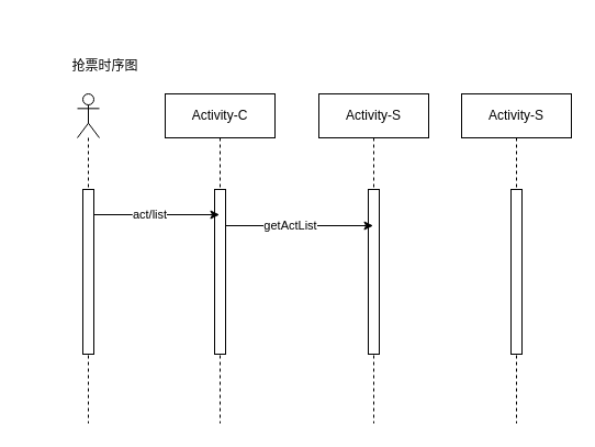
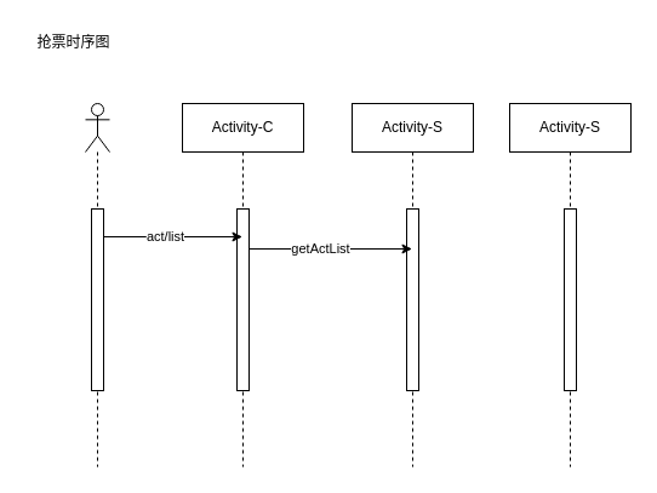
  <mxCell id="0" />
  <mxCell id="1" parent="0" />
  <mxCell id="2" value="" style="shape=umlLifeline;perimeter=lifelinePerimeter;whiteSpace=wrap;html=1;container=1;dropTarget=0;collapsible=0;recursiveResize=0;outlineConnect=0;portConstraint=eastwest;newEdgeStyle={&quot;edgeStyle&quot;:&quot;elbowEdgeStyle&quot;,&quot;elbow&quot;:&quot;vertical&quot;,&quot;curved&quot;:0,&quot;rounded&quot;:0};participant=umlActor;" vertex="1" parent="1"><mxGeometry x="70" y="85" width="20" height="300" as="geometry" /></mxCell>
  <mxCell id="3" value="" style="html=1;points=[];perimeter=orthogonalPerimeter;outlineConnect=0;targetShapes=umlLifeline;portConstraint=eastwest;newEdgeStyle={&quot;edgeStyle&quot;:&quot;elbowEdgeStyle&quot;,&quot;elbow&quot;:&quot;vertical&quot;,&quot;curved&quot;:0,&quot;rounded&quot;:0};" vertex="1" parent="2"><mxGeometry x="5" y="87" width="10" height="150" as="geometry" /></mxCell>
  <mxCell id="4" value="Activity-C" style="shape=umlLifeline;perimeter=lifelinePerimeter;whiteSpace=wrap;html=1;container=1;dropTarget=0;collapsible=0;recursiveResize=0;outlineConnect=0;portConstraint=eastwest;newEdgeStyle={&quot;edgeStyle&quot;:&quot;elbowEdgeStyle&quot;,&quot;elbow&quot;:&quot;vertical&quot;,&quot;curved&quot;:0,&quot;rounded&quot;:0};" vertex="1" parent="1"><mxGeometry x="150" y="85" width="100" height="300" as="geometry" /></mxCell>
  <mxCell id="5" value="" style="html=1;points=[];perimeter=orthogonalPerimeter;outlineConnect=0;targetShapes=umlLifeline;portConstraint=eastwest;newEdgeStyle={&quot;edgeStyle&quot;:&quot;elbowEdgeStyle&quot;,&quot;elbow&quot;:&quot;vertical&quot;,&quot;curved&quot;:0,&quot;rounded&quot;:0};" vertex="1" parent="4"><mxGeometry x="45" y="87" width="10" height="150" as="geometry" /></mxCell>
  <mxCell id="6" style="edgeStyle=elbowEdgeStyle;rounded=0;orthogonalLoop=1;jettySize=auto;html=1;elbow=vertical;curved=0;" edge="1" parent="1" source="3" target="4"><mxGeometry relative="1" as="geometry"><Array as="points"><mxPoint x="120" y="195" /></Array></mxGeometry></mxCell>
  <mxCell id="7" value="act/list&lt;br&gt;" style="edgeLabel;html=1;align=center;verticalAlign=middle;resizable=0;points=[];" vertex="1" connectable="0" parent="6"><mxGeometry x="-0.127" y="1" relative="1" as="geometry"><mxPoint as="offset" /></mxGeometry></mxCell>
  <mxCell id="8" value="Activity-S" style="shape=umlLifeline;perimeter=lifelinePerimeter;whiteSpace=wrap;html=1;container=1;dropTarget=0;collapsible=0;recursiveResize=0;outlineConnect=0;portConstraint=eastwest;newEdgeStyle={&quot;edgeStyle&quot;:&quot;elbowEdgeStyle&quot;,&quot;elbow&quot;:&quot;vertical&quot;,&quot;curved&quot;:0,&quot;rounded&quot;:0};" vertex="1" parent="1"><mxGeometry x="290" y="85" width="100" height="300" as="geometry" /></mxCell>
  <mxCell id="9" value="" style="html=1;points=[];perimeter=orthogonalPerimeter;outlineConnect=0;targetShapes=umlLifeline;portConstraint=eastwest;newEdgeStyle={&quot;edgeStyle&quot;:&quot;elbowEdgeStyle&quot;,&quot;elbow&quot;:&quot;vertical&quot;,&quot;curved&quot;:0,&quot;rounded&quot;:0};" vertex="1" parent="8"><mxGeometry x="45" y="87" width="10" height="150" as="geometry" /></mxCell>
  <mxCell id="10" style="edgeStyle=elbowEdgeStyle;rounded=0;orthogonalLoop=1;jettySize=auto;html=1;elbow=vertical;curved=0;" edge="1" parent="1" source="5" target="8"><mxGeometry relative="1" as="geometry"><Array as="points"><mxPoint x="250" y="205" /></Array></mxGeometry></mxCell>
  <mxCell id="11" value="getActList" style="edgeLabel;html=1;align=center;verticalAlign=middle;resizable=0;points=[];" vertex="1" connectable="0" parent="10"><mxGeometry x="-0.138" y="1" relative="1" as="geometry"><mxPoint as="offset" /></mxGeometry></mxCell>
  <mxCell id="12" value="Activity-S" style="shape=umlLifeline;perimeter=lifelinePerimeter;whiteSpace=wrap;html=1;container=1;dropTarget=0;collapsible=0;recursiveResize=0;outlineConnect=0;portConstraint=eastwest;newEdgeStyle={&quot;edgeStyle&quot;:&quot;elbowEdgeStyle&quot;,&quot;elbow&quot;:&quot;vertical&quot;,&quot;curved&quot;:0,&quot;rounded&quot;:0};" vertex="1" parent="1"><mxGeometry x="420" y="85" width="100" height="300" as="geometry" /></mxCell>
  <mxCell id="13" value="" style="html=1;points=[];perimeter=orthogonalPerimeter;outlineConnect=0;targetShapes=umlLifeline;portConstraint=eastwest;newEdgeStyle={&quot;edgeStyle&quot;:&quot;elbowEdgeStyle&quot;,&quot;elbow&quot;:&quot;vertical&quot;,&quot;curved&quot;:0,&quot;rounded&quot;:0};" vertex="1" parent="12"><mxGeometry x="45" y="87" width="10" height="150" as="geometry" /></mxCell>
- <mxCell id="14" value="抢票时序图" style="text;html=1;align=center;verticalAlign=middle;resizable=0;points=[];autosize=1;strokeColor=none;fillColor=none;" vertex="1" parent="1"><mxGeometry x="55" y="45" width="80" height="30" as="geometry" /></mxCell>
+ <mxCell id="14" value="抢票时序图" style="text;html=1;align=center;verticalAlign=middle;resizable=0;points=[];autosize=1;strokeColor=none;fillColor=none;" vertex="1" parent="1"><mxGeometry x="20" y="20" width="80" height="30" as="geometry" /></mxCell>
